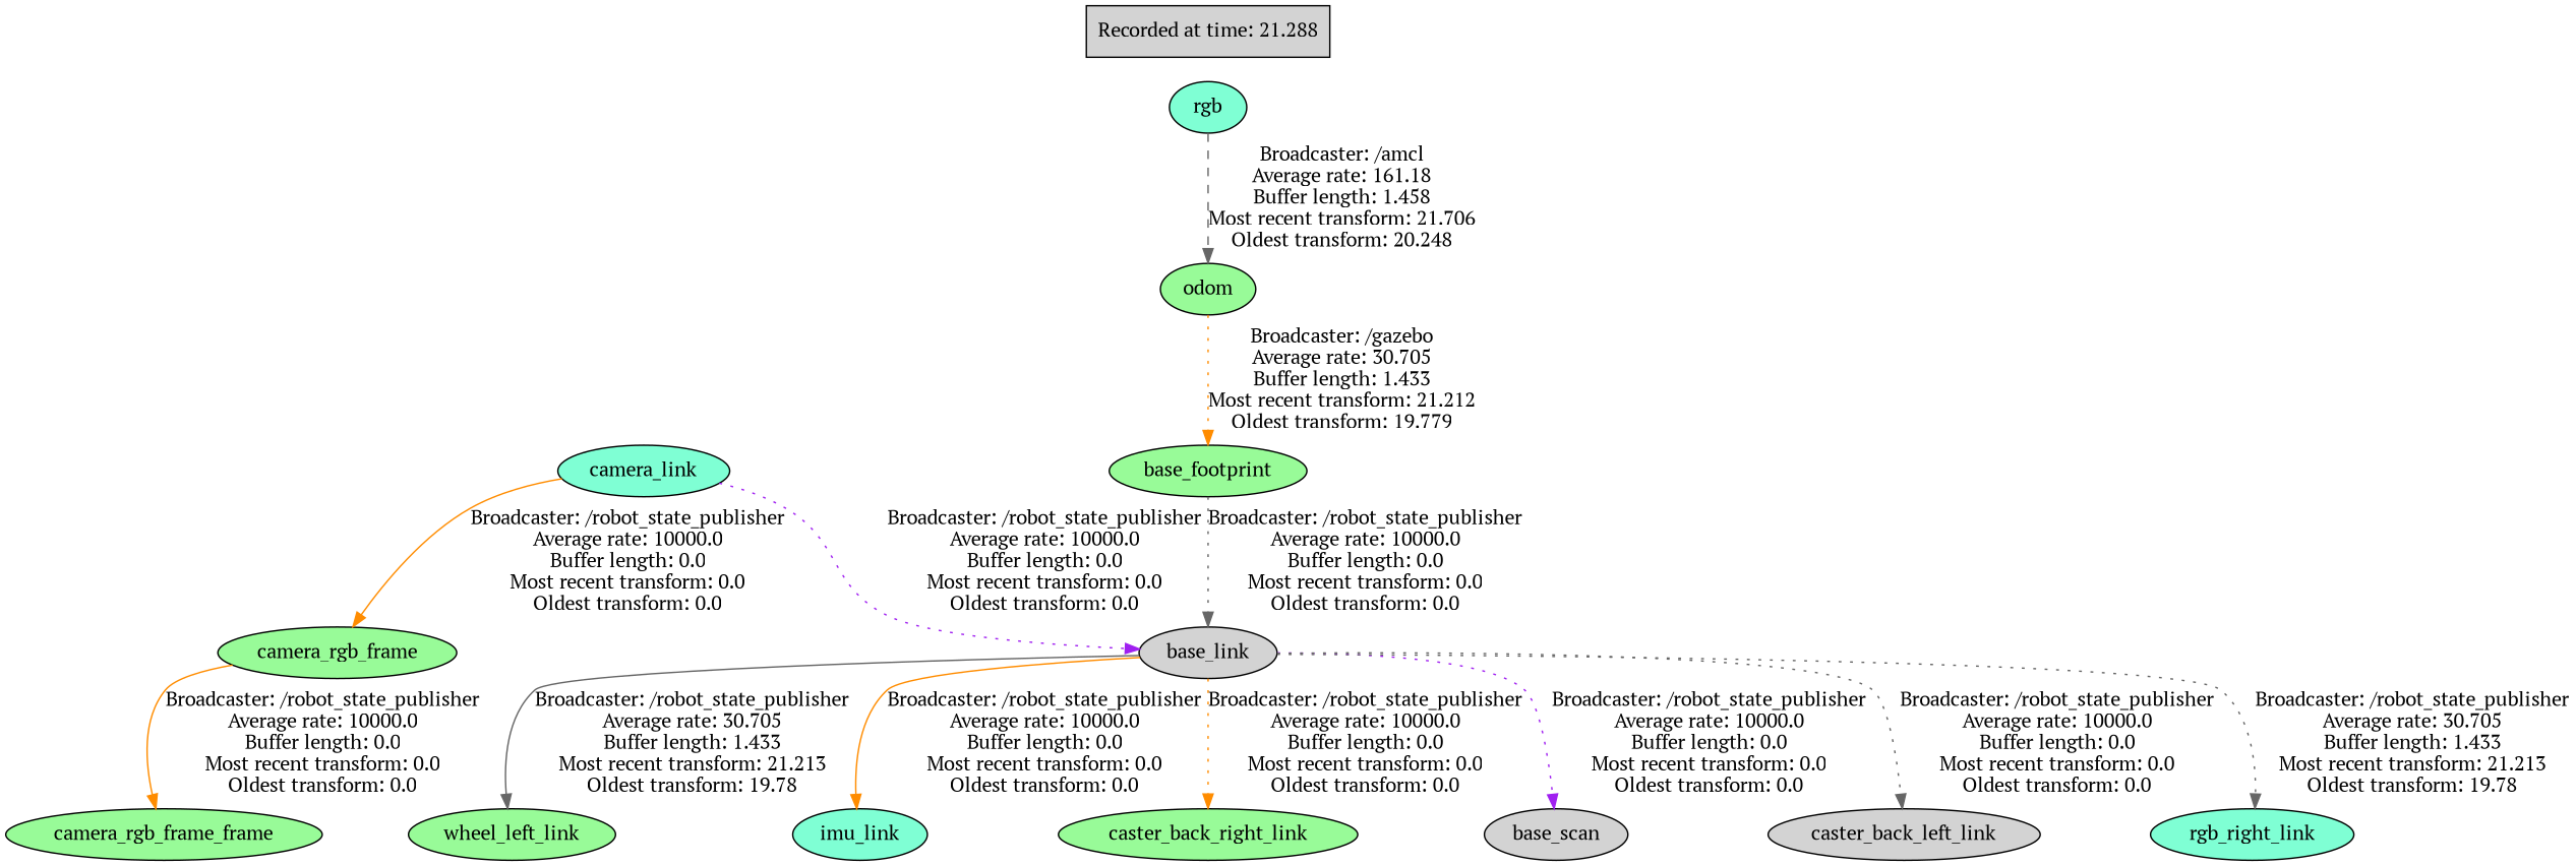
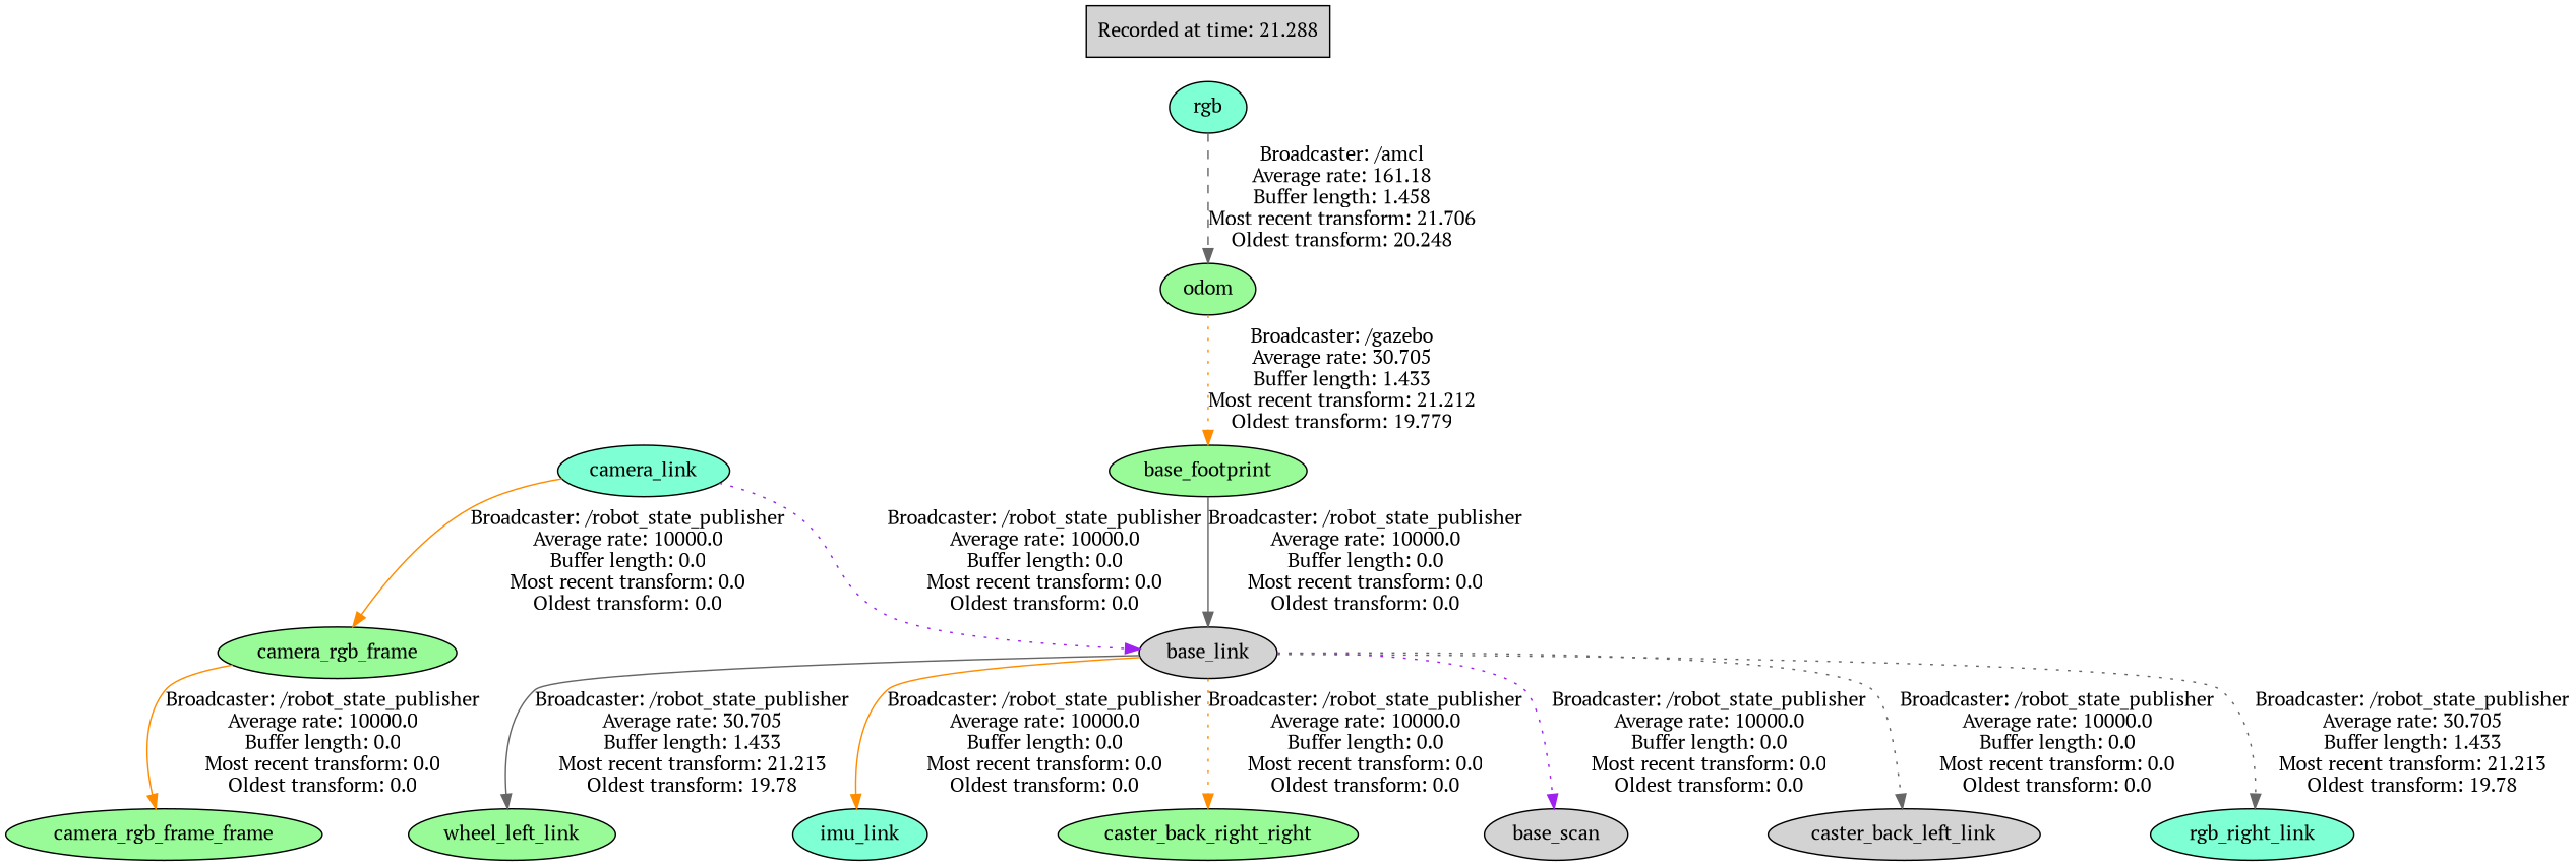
  digraph {
    compound=True
    fontname="PT Serif"
    rank=same
    rankdir=TB
    ranksep=0.2
    node [fillcolor=palegreen fontname="PT Serif" shape=ellipse style=filled]
    edge [color=darkorange fontname="PT Serif" penwidth=1 style=dotted]
    n1 [height=0.5 label=camera_rgb_frame width=2.1665]
    n2 [height=0.5 label=camera_rgb_frame_frame width=2.9608]
    n3 [fillcolor=lightgrey height=0.5 label=base_link width=1.2277]
    n4 [height=0.5 label=wheel_left_link width=1.8234]
    n5 [fillcolor=aquamarine height=0.5 label=imu_link width=1.1916]
-   n6 [height=0.5 label=caster_back_right_link width=2.5276]
+   n6 [height=0.5 label=caster_back_right_right width=2.5276]
    n7 [fillcolor=lightgrey height=0.5 label=base_scan width=1.2818]
    n8 [fillcolor=lightgrey height=0.5 label=caster_back_left_link width=2.4012]
    n9 [fillcolor=aquamarine height=0.5 label=rgb_right_link width=1.9679]
    n10 [fillcolor=aquamarine height=0.5 label=camera_link width=1.5165]
    n11 [height=0.5 label=base_footprint width=1.7151]
    n12 [fillcolor=aquamarine height=0.5 label=rgb width=0.75]
    n13 [height=0.5 label=odom width=0.86659]
    n14 [fillcolor=lightgrey height=0.5 label="Recorded at time: 21.288" shape=box width=2.1528]
    n1 -> n2 [label="Broadcaster: /robot_state_publisher\nAverage rate: 10000.0\nBuffer length: 0.0\nMost recent transform: 0.0\nOldest transform: 0.0" style=solid]
    n3 -> n4 [color=gray40 label="Broadcaster: /robot_state_publisher\nAverage rate: 30.705\nBuffer length: 1.433\nMost recent transform: 21.213\nOldest transform: 19.78" style=solid]
    n3 -> n5 [label="Broadcaster: /robot_state_publisher\nAverage rate: 10000.0\nBuffer length: 0.0\nMost recent transform: 0.0\nOldest transform: 0.0" style=solid]
    n3 -> n6 [label="Broadcaster: /robot_state_publisher\nAverage rate: 10000.0\nBuffer length: 0.0\nMost recent transform: 0.0\nOldest transform: 0.0"]
    n3 -> n7 [color=purple label="Broadcaster: /robot_state_publisher\nAverage rate: 10000.0\nBuffer length: 0.0\nMost recent transform: 0.0\nOldest transform: 0.0"]
    n3 -> n8 [color=gray40 label="Broadcaster: /robot_state_publisher\nAverage rate: 10000.0\nBuffer length: 0.0\nMost recent transform: 0.0\nOldest transform: 0.0"]
    n3 -> n9 [color=gray40 label="Broadcaster: /robot_state_publisher\nAverage rate: 30.705\nBuffer length: 1.433\nMost recent transform: 21.213\nOldest transform: 19.78"]
    n10 -> n1 [label="Broadcaster: /robot_state_publisher\nAverage rate: 10000.0\nBuffer length: 0.0\nMost recent transform: 0.0\nOldest transform: 0.0" style=solid]
    n10 -> n3 [color=purple label="Broadcaster: /robot_state_publisher\nAverage rate: 10000.0\nBuffer length: 0.0\nMost recent transform: 0.0\nOldest transform: 0.0"]
-   n11 -> n3 [color=gray40 label="Broadcaster: /robot_state_publisher\nAverage rate: 10000.0\nBuffer length: 0.0\nMost recent transform: 0.0\nOldest transform: 0.0"]
+   n11 -> n3 [color=gray40 label="Broadcaster: /robot_state_publisher\nAverage rate: 10000.0\nBuffer length: 0.0\nMost recent transform: 0.0\nOldest transform: 0.0" style=solid]
    n12 -> n13 [color=gray40 label="Broadcaster: /amcl\nAverage rate: 161.18\nBuffer length: 1.458\nMost recent transform: 21.706\nOldest transform: 20.248" style=dashed]
    n13 -> n11 [label="Broadcaster: /gazebo\nAverage rate: 30.705\nBuffer length: 1.433\nMost recent transform: 21.212\nOldest transform: 19.779"]
    n14 -> n12 [style=invis color=""]
  }
